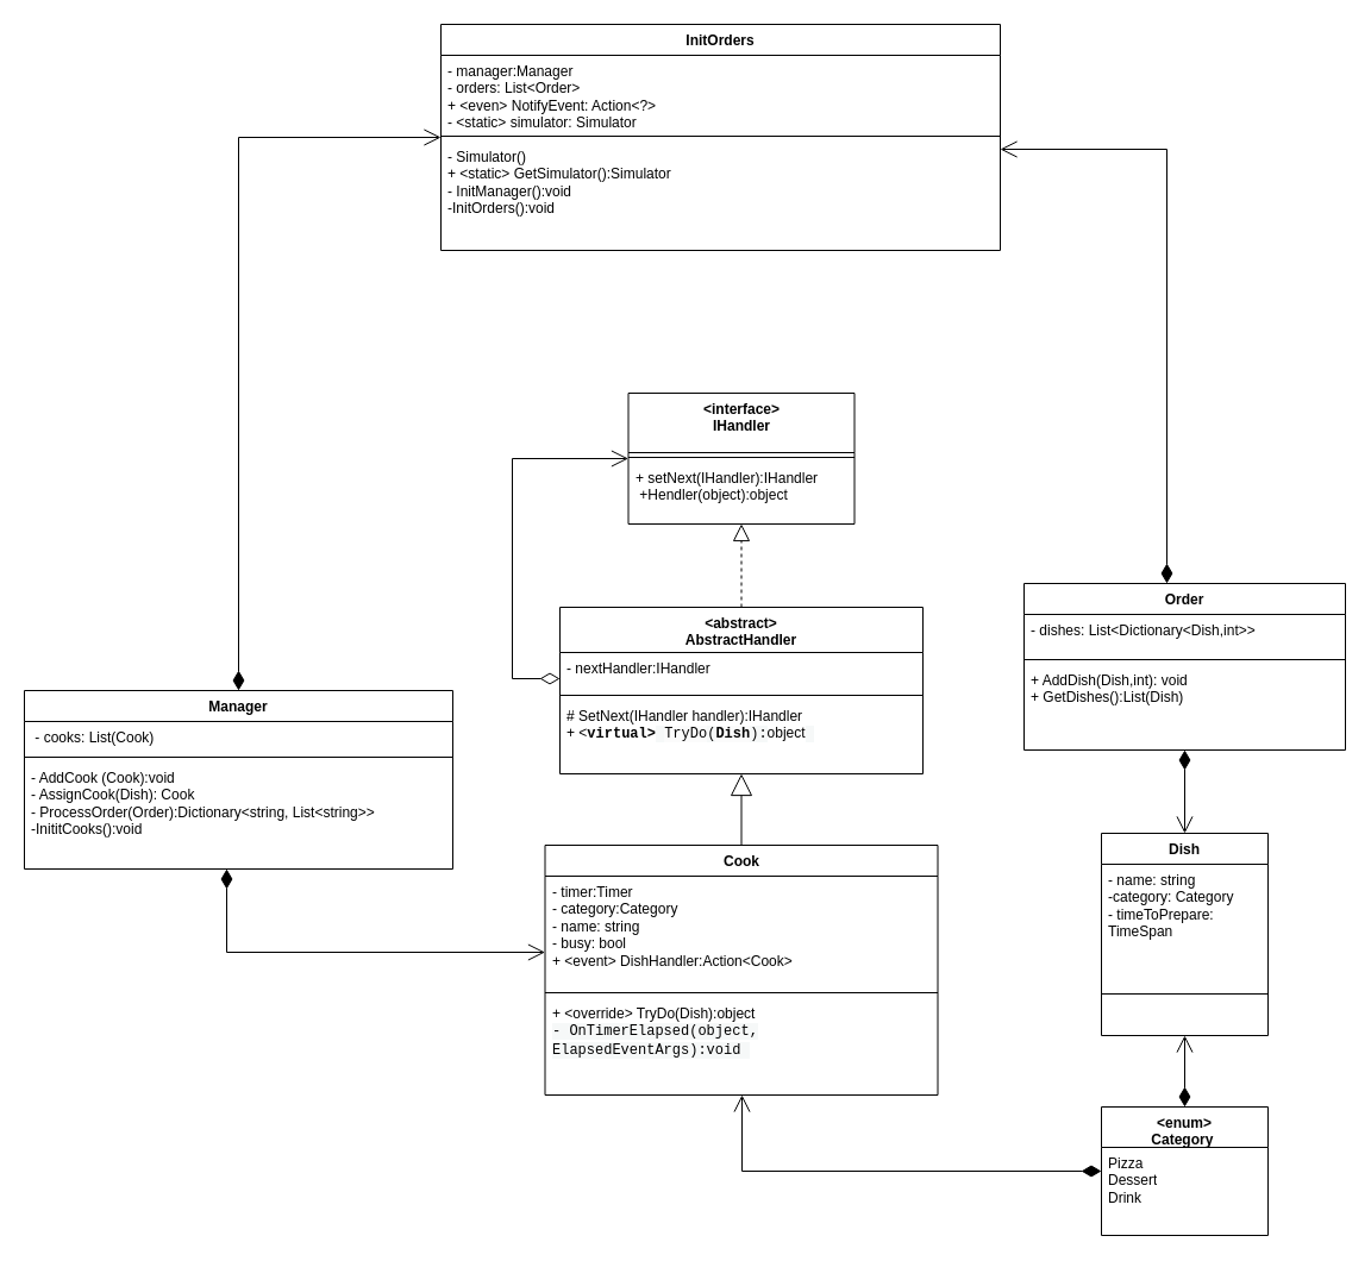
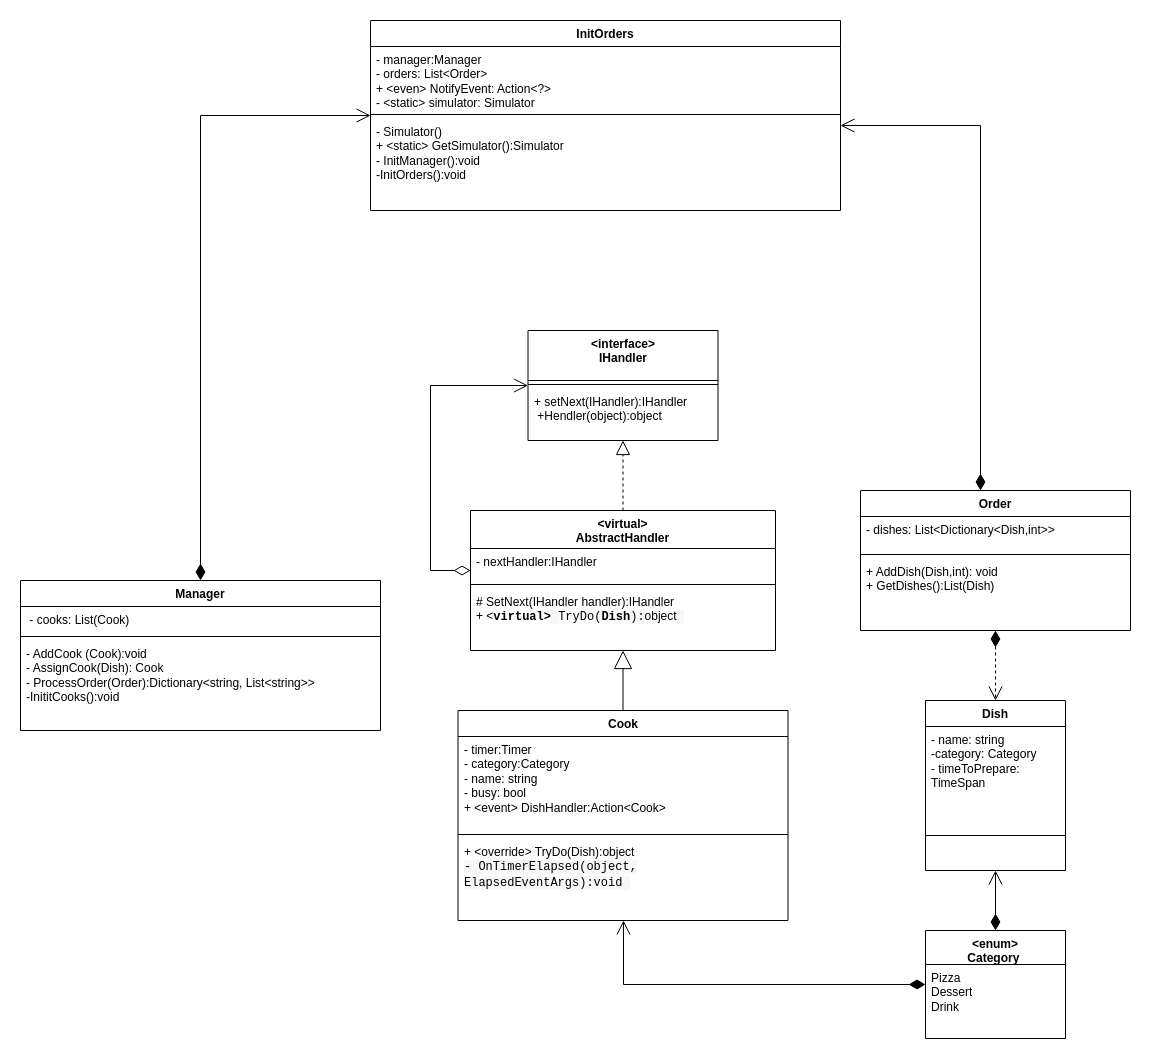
  <mxCell id="0" />
  <mxCell id="1" parent="0" />
  <mxCell id="2" value="&amp;lt;interface&amp;gt;&lt;br&gt;IHandler" style="swimlane;fontStyle=1;align=center;verticalAlign=top;childLayout=stackLayout;horizontal=1;startSize=50;horizontalStack=0;resizeParent=1;resizeParentMax=0;resizeLast=0;collapsible=1;marginBottom=0;whiteSpace=wrap;html=1;" parent="1" vertex="1"><mxGeometry x="527.5" y="330" width="190" height="110" as="geometry" /></mxCell>
  <mxCell id="3" value="" style="line;strokeWidth=1;fillColor=none;align=left;verticalAlign=middle;spacingTop=-1;spacingLeft=3;spacingRight=3;rotatable=0;labelPosition=right;points=[];portConstraint=eastwest;strokeColor=inherit;" parent="2" vertex="1"><mxGeometry y="50" width="190" height="8" as="geometry" /></mxCell>
  <mxCell id="4" value="+ setNext(IHandler):IHandler&lt;br&gt;&lt;span style=&quot;background-color: rgb(246, 248, 248); font-family: Menlo, &amp;quot;Fira Code&amp;quot;, Monaco, Consolas, &amp;quot;Courier New&amp;quot;, monospace; font-size: 0.75rem; font-variant-ligatures: none;&quot;&gt;&lt;/span&gt;&lt;span style=&quot;background-color: initial;&quot;&gt;&amp;nbsp;+Hendler(object):object&lt;/span&gt;" style="text;strokeColor=none;fillColor=none;align=left;verticalAlign=top;spacingLeft=4;spacingRight=4;overflow=hidden;rotatable=0;points=[[0,0.5],[1,0.5]];portConstraint=eastwest;whiteSpace=wrap;html=1;" parent="2" vertex="1"><mxGeometry y="58" width="190" height="52" as="geometry" /></mxCell>
  <mxCell id="5" value="Order" style="swimlane;fontStyle=1;align=center;verticalAlign=top;childLayout=stackLayout;horizontal=1;startSize=26;horizontalStack=0;resizeParent=1;resizeParentMax=0;resizeLast=0;collapsible=1;marginBottom=0;whiteSpace=wrap;html=1;" parent="1" vertex="1"><mxGeometry x="860" y="490" width="270" height="140" as="geometry" /></mxCell>
  <mxCell id="6" value="- dishes: List&amp;lt;Dictionary&amp;lt;Dish,int&amp;gt;&amp;gt;" style="text;strokeColor=none;fillColor=none;align=left;verticalAlign=top;spacingLeft=4;spacingRight=4;overflow=hidden;rotatable=0;points=[[0,0.5],[1,0.5]];portConstraint=eastwest;whiteSpace=wrap;html=1;" parent="5" vertex="1"><mxGeometry y="26" width="270" height="34" as="geometry" /></mxCell>
  <mxCell id="7" value="" style="line;strokeWidth=1;fillColor=none;align=left;verticalAlign=middle;spacingTop=-1;spacingLeft=3;spacingRight=3;rotatable=0;labelPosition=right;points=[];portConstraint=eastwest;strokeColor=inherit;" parent="5" vertex="1"><mxGeometry y="60" width="270" height="8" as="geometry" /></mxCell>
  <mxCell id="8" value="+ AddDish(Dish,int): void&lt;br&gt;+ GetDishes():List(Dish)" style="text;strokeColor=none;fillColor=none;align=left;verticalAlign=top;spacingLeft=4;spacingRight=4;overflow=hidden;rotatable=0;points=[[0,0.5],[1,0.5]];portConstraint=eastwest;whiteSpace=wrap;html=1;" parent="5" vertex="1"><mxGeometry y="68" width="270" height="72" as="geometry" /></mxCell>
  <mxCell id="9" value="Dish" style="swimlane;fontStyle=1;align=center;verticalAlign=top;childLayout=stackLayout;horizontal=1;startSize=26;horizontalStack=0;resizeParent=1;resizeParentMax=0;resizeLast=0;collapsible=1;marginBottom=0;whiteSpace=wrap;html=1;" parent="1" vertex="1"><mxGeometry x="925" y="700" width="140" height="170" as="geometry" /></mxCell>
  <mxCell id="10" value="-&amp;nbsp;name: string&lt;br&gt;-category: Category&amp;nbsp;&lt;br&gt;-&amp;nbsp;timeToPrepare: TimeSpan" style="text;strokeColor=none;fillColor=none;align=left;verticalAlign=top;spacingLeft=4;spacingRight=4;overflow=hidden;rotatable=0;points=[[0,0.5],[1,0.5]];portConstraint=eastwest;whiteSpace=wrap;html=1;" parent="9" vertex="1"><mxGeometry y="26" width="140" height="74" as="geometry" /></mxCell>
  <mxCell id="11" value="" style="line;strokeWidth=1;fillColor=none;align=left;verticalAlign=middle;spacingTop=-1;spacingLeft=3;spacingRight=3;rotatable=0;labelPosition=right;points=[];portConstraint=eastwest;strokeColor=inherit;" parent="9" vertex="1"><mxGeometry y="100" width="140" height="70" as="geometry" /></mxCell>
  <mxCell id="12" value="&amp;lt;enum&amp;gt;&lt;br&gt;Category&amp;nbsp;&lt;br&gt;" style="swimlane;fontStyle=1;align=center;verticalAlign=top;childLayout=stackLayout;horizontal=1;startSize=34;horizontalStack=0;resizeParent=1;resizeParentMax=0;resizeLast=0;collapsible=1;marginBottom=0;whiteSpace=wrap;html=1;" vertex="1" parent="1"><mxGeometry x="925" y="930" width="140" height="108" as="geometry" /></mxCell>
  <mxCell id="13" value="Pizza&lt;br&gt;Dessert&lt;br&gt;Drink" style="text;strokeColor=none;fillColor=none;align=left;verticalAlign=top;spacingLeft=4;spacingRight=4;overflow=hidden;rotatable=0;points=[[0,0.5],[1,0.5]];portConstraint=eastwest;whiteSpace=wrap;html=1;" vertex="1" parent="12"><mxGeometry y="34" width="140" height="74" as="geometry" /></mxCell>
- <mxCell id="14" value="&amp;lt;abstract&amp;gt;&lt;br&gt;AbstractHandler" style="swimlane;fontStyle=1;align=center;verticalAlign=top;childLayout=stackLayout;horizontal=1;startSize=38;horizontalStack=0;resizeParent=1;resizeParentMax=0;resizeLast=0;collapsible=1;marginBottom=0;whiteSpace=wrap;html=1;" vertex="1" parent="1"><mxGeometry x="470" y="510" width="305" height="140" as="geometry" /></mxCell>
+ <mxCell id="14" value="&amp;lt;virtual&amp;gt;&lt;br&gt;AbstractHandler" style="swimlane;fontStyle=1;align=center;verticalAlign=top;childLayout=stackLayout;horizontal=1;startSize=38;horizontalStack=0;resizeParent=1;resizeParentMax=0;resizeLast=0;collapsible=1;marginBottom=0;whiteSpace=wrap;html=1;" vertex="1" parent="1"><mxGeometry x="470" y="510" width="305" height="140" as="geometry" /></mxCell>
  <mxCell id="15" value="- nextHandler:IHandler&amp;nbsp;" style="text;strokeColor=none;fillColor=none;align=left;verticalAlign=top;spacingLeft=4;spacingRight=4;overflow=hidden;rotatable=0;points=[[0,0.5],[1,0.5]];portConstraint=eastwest;whiteSpace=wrap;html=1;" vertex="1" parent="14"><mxGeometry y="38" width="305" height="32" as="geometry" /></mxCell>
  <mxCell id="16" value="" style="line;strokeWidth=1;fillColor=none;align=left;verticalAlign=middle;spacingTop=-1;spacingLeft=3;spacingRight=3;rotatable=0;labelPosition=right;points=[];portConstraint=eastwest;strokeColor=inherit;" vertex="1" parent="14"><mxGeometry y="70" width="305" height="8" as="geometry" /></mxCell>
  <mxCell id="17" value="# SetNext(IHandler handler):IHandler&amp;nbsp;&lt;br&gt;+&amp;nbsp;&amp;lt;&lt;span style=&quot;font-family: Menlo, &amp;quot;Fira Code&amp;quot;, Monaco, Consolas, &amp;quot;Courier New&amp;quot;, monospace; font-size: 0.75rem; font-variant-ligatures: none; box-sizing: border-box; font-weight: 700;&quot; class=&quot;cm-keyword&quot;&gt;virtual&amp;gt;&lt;/span&gt;&lt;span style=&quot;background-color: rgb(246, 248, 248); font-family: Menlo, &amp;quot;Fira Code&amp;quot;, Monaco, Consolas, &amp;quot;Courier New&amp;quot;, monospace; font-size: 0.75rem; font-variant-ligatures: none;&quot;&gt;&amp;nbsp;&lt;/span&gt;&lt;span style=&quot;font-family: Menlo, &amp;quot;Fira Code&amp;quot;, Monaco, Consolas, &amp;quot;Courier New&amp;quot;, monospace; font-size: 0.75rem; font-variant-ligatures: none; background-color: rgb(251, 251, 251);&quot;&gt;TryDo&lt;/span&gt;&lt;span style=&quot;background-color: rgb(246, 248, 248); font-family: Menlo, &amp;quot;Fira Code&amp;quot;, Monaco, Consolas, &amp;quot;Courier New&amp;quot;, monospace; font-size: 0.75rem; font-variant-ligatures: none;&quot;&gt;(&lt;/span&gt;&lt;span style=&quot;font-family: Menlo, &amp;quot;Fira Code&amp;quot;, Monaco, Consolas, &amp;quot;Courier New&amp;quot;, monospace; font-size: 0.75rem; font-variant-ligatures: none; background-color: rgb(251, 251, 251);&quot;&gt;&lt;b&gt;Dish&lt;/b&gt;&lt;/span&gt;&lt;span style=&quot;background-color: rgb(246, 248, 248); font-family: Menlo, &amp;quot;Fira Code&amp;quot;, Monaco, Consolas, &amp;quot;Courier New&amp;quot;, monospace; font-size: 0.75rem; font-variant-ligatures: none;&quot;&gt;):&lt;/span&gt;object&lt;span style=&quot;border-color: var(--border-color); font-size: 0.75rem; background-color: rgb(246, 248, 248); font-family: Menlo, &amp;quot;Fira Code&amp;quot;, Monaco, Consolas, &amp;quot;Courier New&amp;quot;, monospace; font-variant-ligatures: none;&quot;&gt;&amp;nbsp;&lt;/span&gt;" style="text;strokeColor=none;fillColor=none;align=left;verticalAlign=top;spacingLeft=4;spacingRight=4;overflow=hidden;rotatable=0;points=[[0,0.5],[1,0.5]];portConstraint=eastwest;whiteSpace=wrap;html=1;" vertex="1" parent="14"><mxGeometry y="78" width="305" height="62" as="geometry" /></mxCell>
  <mxCell id="18" value="Cook" style="swimlane;fontStyle=1;align=center;verticalAlign=top;childLayout=stackLayout;horizontal=1;startSize=26;horizontalStack=0;resizeParent=1;resizeParentMax=0;resizeLast=0;collapsible=1;marginBottom=0;whiteSpace=wrap;html=1;" vertex="1" parent="1"><mxGeometry x="457.5" y="710" width="330" height="210" as="geometry" /></mxCell>
  <mxCell id="19" value="- timer:Timer&lt;br&gt;- category:Category&lt;br&gt;- name: string&lt;br&gt;- busy: bool&lt;br&gt;+ &amp;lt;event&amp;gt; DishHandler:Action&amp;lt;Cook&amp;gt;" style="text;strokeColor=none;fillColor=none;align=left;verticalAlign=top;spacingLeft=4;spacingRight=4;overflow=hidden;rotatable=0;points=[[0,0.5],[1,0.5]];portConstraint=eastwest;whiteSpace=wrap;html=1;" vertex="1" parent="18"><mxGeometry y="26" width="330" height="94" as="geometry" /></mxCell>
  <mxCell id="20" value="" style="line;strokeWidth=1;fillColor=none;align=left;verticalAlign=middle;spacingTop=-1;spacingLeft=3;spacingRight=3;rotatable=0;labelPosition=right;points=[];portConstraint=eastwest;strokeColor=inherit;" vertex="1" parent="18"><mxGeometry y="120" width="330" height="8" as="geometry" /></mxCell>
  <mxCell id="21" value="+ &amp;lt;override&amp;gt; TryDo(Dish):object&lt;br&gt;&lt;span style=&quot;border-color: var(--border-color); font-size: 0.75rem; background-color: rgb(246, 248, 248); font-family: Menlo, &amp;quot;Fira Code&amp;quot;, Monaco, Consolas, &amp;quot;Courier New&amp;quot;, monospace; font-variant-ligatures: none;&quot;&gt;- OnTimerElapsed(object, ElapsedEventArgs):void&amp;nbsp;&lt;/span&gt;" style="text;strokeColor=none;fillColor=none;align=left;verticalAlign=top;spacingLeft=4;spacingRight=4;overflow=hidden;rotatable=0;points=[[0,0.5],[1,0.5]];portConstraint=eastwest;whiteSpace=wrap;html=1;" vertex="1" parent="18"><mxGeometry y="128" width="330" height="82" as="geometry" /></mxCell>
  <mxCell id="22" value="Manager" style="swimlane;fontStyle=1;align=center;verticalAlign=top;childLayout=stackLayout;horizontal=1;startSize=26;horizontalStack=0;resizeParent=1;resizeParentMax=0;resizeLast=0;collapsible=1;marginBottom=0;whiteSpace=wrap;html=1;" vertex="1" parent="1"><mxGeometry x="20" y="580" width="360" height="150" as="geometry" /></mxCell>
  <mxCell id="23" value="&amp;nbsp;- cooks: List(Cook)" style="text;strokeColor=none;fillColor=none;align=left;verticalAlign=top;spacingLeft=4;spacingRight=4;overflow=hidden;rotatable=0;points=[[0,0.5],[1,0.5]];portConstraint=eastwest;whiteSpace=wrap;html=1;" vertex="1" parent="22"><mxGeometry y="26" width="360" height="26" as="geometry" /></mxCell>
  <mxCell id="24" value="" style="line;strokeWidth=1;fillColor=none;align=left;verticalAlign=middle;spacingTop=-1;spacingLeft=3;spacingRight=3;rotatable=0;labelPosition=right;points=[];portConstraint=eastwest;strokeColor=inherit;" vertex="1" parent="22"><mxGeometry y="52" width="360" height="8" as="geometry" /></mxCell>
  <mxCell id="25" value="- AddCook (Cook):void&lt;br&gt;- AssignCook(Dish): Cook&lt;br&gt;- ProcessOrder(Order):Dictionary&amp;lt;string, List&amp;lt;string&amp;gt;&amp;gt;&lt;br&gt;-InititCooks():void" style="text;strokeColor=none;fillColor=none;align=left;verticalAlign=top;spacingLeft=4;spacingRight=4;overflow=hidden;rotatable=0;points=[[0,0.5],[1,0.5]];portConstraint=eastwest;whiteSpace=wrap;html=1;" vertex="1" parent="22"><mxGeometry y="60" width="360" height="90" as="geometry" /></mxCell>
  <mxCell id="26" value="" style="endArrow=block;dashed=1;endFill=0;endSize=12;html=1;rounded=0;" edge="1" parent="1" source="14" target="2"><mxGeometry width="160" relative="1" as="geometry"><mxPoint x="650" y="620" as="sourcePoint" /><mxPoint x="810" y="620" as="targetPoint" /></mxGeometry></mxCell>
  <mxCell id="27" value="" style="endArrow=block;endSize=16;endFill=0;html=1;rounded=0;" edge="1" parent="1" source="18" target="14"><mxGeometry width="160" relative="1" as="geometry"><mxPoint x="650" y="620" as="sourcePoint" /><mxPoint x="810" y="620" as="targetPoint" /></mxGeometry></mxCell>
  <mxCell id="28" value="" style="endArrow=open;html=1;endSize=12;startArrow=diamondThin;startSize=14;startFill=0;edgeStyle=orthogonalEdgeStyle;align=left;verticalAlign=bottom;rounded=0;" edge="1" parent="1" source="14" target="2"><mxGeometry x="0.162" y="40" relative="1" as="geometry"><mxPoint x="480" y="570" as="sourcePoint" /><mxPoint x="810" y="620" as="targetPoint" /><Array as="points"><mxPoint x="430" y="570" /><mxPoint x="430" y="385" /></Array><mxPoint as="offset" /></mxGeometry></mxCell>
  <mxCell id="29" value="" style="endArrow=open;html=1;endSize=12;startArrow=diamondThin;startSize=14;startFill=1;edgeStyle=orthogonalEdgeStyle;align=left;verticalAlign=bottom;rounded=0;" edge="1" parent="1" source="12" target="18"><mxGeometry x="-0.592" y="85" relative="1" as="geometry"><mxPoint x="730" y="730" as="sourcePoint" /><mxPoint x="810" y="620" as="targetPoint" /><Array as="points"><mxPoint x="623" y="984" /></Array><mxPoint x="1" as="offset" /></mxGeometry></mxCell>
  <mxCell id="30" value="" style="endArrow=open;html=1;endSize=12;startArrow=diamondThin;startSize=14;startFill=1;edgeStyle=orthogonalEdgeStyle;align=left;verticalAlign=bottom;rounded=0;" edge="1" parent="1" source="12" target="9"><mxGeometry x="-1" y="135" relative="1" as="geometry"><mxPoint x="650" y="620" as="sourcePoint" /><mxPoint x="810" y="620" as="targetPoint" /><mxPoint y="-10" as="offset" /></mxGeometry></mxCell>
- <mxCell id="31" value="" style="endArrow=open;html=1;endSize=12;startArrow=diamondThin;startSize=14;startFill=1;edgeStyle=orthogonalEdgeStyle;align=left;verticalAlign=bottom;rounded=0;" edge="1" parent="1" source="5" target="9"><mxGeometry y="85" relative="1" as="geometry"><mxPoint x="650" y="620" as="sourcePoint" /><mxPoint x="810" y="620" as="targetPoint" /><mxPoint as="offset" /></mxGeometry></mxCell>
- <mxCell id="32" value="" style="endArrow=open;html=1;endSize=12;startArrow=diamondThin;startSize=14;startFill=1;edgeStyle=orthogonalEdgeStyle;align=left;verticalAlign=bottom;rounded=0;" edge="1" parent="1" source="22" target="18"><mxGeometry x="0.721" y="100" relative="1" as="geometry"><mxPoint x="650" y="620" as="sourcePoint" /><mxPoint x="810" y="620" as="targetPoint" /><Array as="points"><mxPoint x="190" y="800" /></Array><mxPoint as="offset" /></mxGeometry></mxCell>
+ <mxCell id="31" value="" style="endArrow=open;html=1;endSize=12;startArrow=diamondThin;startSize=14;startFill=1;edgeStyle=orthogonalEdgeStyle;align=left;verticalAlign=bottom;rounded=0;dashed=1;" edge="1" parent="1" source="5" target="9"><mxGeometry y="85" relative="1" as="geometry"><mxPoint x="650" y="620" as="sourcePoint" /><mxPoint x="810" y="620" as="targetPoint" /><mxPoint as="offset" /></mxGeometry></mxCell>
  <mxCell id="33" value="InitOrders" style="swimlane;fontStyle=1;align=center;verticalAlign=top;childLayout=stackLayout;horizontal=1;startSize=26;horizontalStack=0;resizeParent=1;resizeParentMax=0;resizeLast=0;collapsible=1;marginBottom=0;whiteSpace=wrap;html=1;" vertex="1" parent="1"><mxGeometry x="370" y="20" width="470" height="190" as="geometry" /></mxCell>
  <mxCell id="34" value="- manager:Manager&lt;br&gt;- orders: List&amp;lt;Order&amp;gt;&lt;br&gt;+ &amp;lt;even&amp;gt; NotifyEvent: Action&amp;lt;?&amp;gt;&lt;br&gt;- &amp;lt;static&amp;gt; simulator: Simulator" style="text;strokeColor=none;fillColor=none;align=left;verticalAlign=top;spacingLeft=4;spacingRight=4;overflow=hidden;rotatable=0;points=[[0,0.5],[1,0.5]];portConstraint=eastwest;whiteSpace=wrap;html=1;" vertex="1" parent="33"><mxGeometry y="26" width="470" height="64" as="geometry" /></mxCell>
  <mxCell id="35" value="" style="line;strokeWidth=1;fillColor=none;align=left;verticalAlign=middle;spacingTop=-1;spacingLeft=3;spacingRight=3;rotatable=0;labelPosition=right;points=[];portConstraint=eastwest;strokeColor=inherit;" vertex="1" parent="33"><mxGeometry y="90" width="470" height="8" as="geometry" /></mxCell>
  <mxCell id="36" value="- Simulator()&lt;br&gt;+ &amp;lt;static&amp;gt; GetSimulator():Simulator&lt;br&gt;- InitManager():void&lt;br&gt;-InitOrders():void" style="text;strokeColor=none;fillColor=none;align=left;verticalAlign=top;spacingLeft=4;spacingRight=4;overflow=hidden;rotatable=0;points=[[0,0.5],[1,0.5]];portConstraint=eastwest;whiteSpace=wrap;html=1;" vertex="1" parent="33"><mxGeometry y="98" width="470" height="92" as="geometry" /></mxCell>
  <mxCell id="37" value="" style="endArrow=open;html=1;endSize=12;startArrow=diamondThin;startSize=14;startFill=1;edgeStyle=orthogonalEdgeStyle;align=left;verticalAlign=bottom;rounded=0;" edge="1" parent="1" source="22" target="33"><mxGeometry x="0.721" y="100" relative="1" as="geometry"><mxPoint x="200" y="740" as="sourcePoint" /><mxPoint x="468" y="810" as="targetPoint" /><Array as="points"><mxPoint x="200" y="115" /></Array><mxPoint as="offset" /></mxGeometry></mxCell>
  <mxCell id="38" value="" style="endArrow=open;html=1;endSize=12;startArrow=diamondThin;startSize=14;startFill=1;edgeStyle=orthogonalEdgeStyle;align=left;verticalAlign=bottom;rounded=0;" edge="1" parent="1" source="5" target="33"><mxGeometry x="0.721" y="100" relative="1" as="geometry"><mxPoint x="210" y="590" as="sourcePoint" /><mxPoint x="380" y="125" as="targetPoint" /><Array as="points"><mxPoint x="980" y="125" /></Array><mxPoint as="offset" /></mxGeometry></mxCell>
